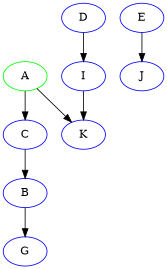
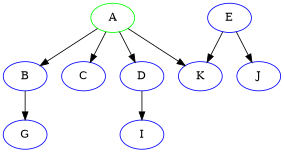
  digraph {
    node [color=blue]
    A [color=green]
    B
    C
    D
    K
    G
    I
    E
    J
-   C -> B
+   A -> B
    A -> C
+   A -> D
    A -> K
    B -> G
    D -> I
-   I -> K
+   E -> K
    E -> J
  }
